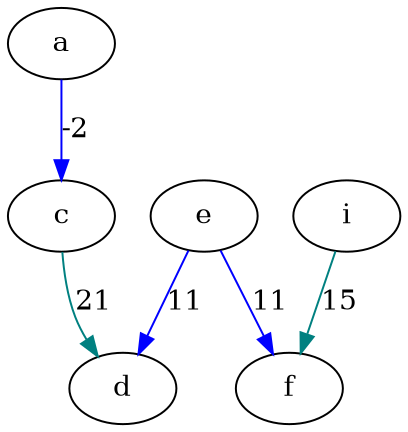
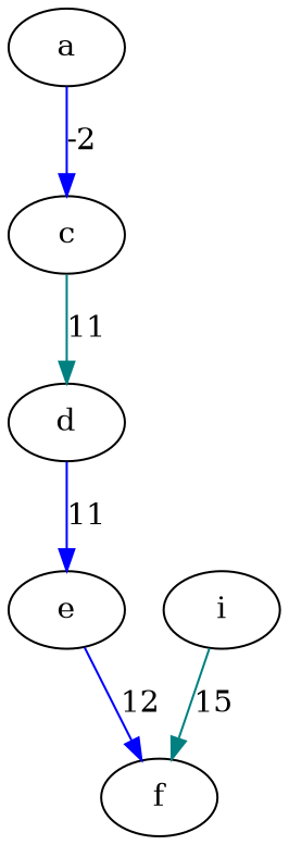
  digraph {
    edge [color=blue]
    a
    c
    d
    e
    f
    i
    a -> c [label=-2]
-   c -> d [color=teal label=21]
-   e -> d [label=11]
-   e -> f [label=11]
+   c -> d [color=teal label=11]
+   d -> e [label=11]
+   e -> f [label=12]
    i -> f [color=teal label=15]
  }
